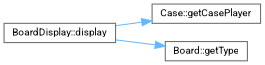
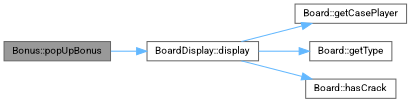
  digraph {
    fontname=Roboto
    rankdir=LR
    node [color=grey40 fillcolor=white fontname=Roboto fontsize=10 shape=box style=filled]
    edge [color=steelblue1 fontname=Roboto fontsize=10 labelfontname=Helvetica labelfontsize=10 style=solid]
+   n1 [color=gray40 fillcolor=grey60 fontcolor=black height=0.2 label="Bonus::popUpBonus" width=0.4]
    n2 [height=0.2 label="BoardDisplay::display" width=0.4]
-   n3 [height=0.2 label="Case::getCasePlayer" width=0.4]
+   n3 [height=0.2 label="Board::getCasePlayer" width=0.4]
    n4 [height=0.2 label="Board::getType" width=0.4]
+   n5 [height=0.2 label="Board::hasCrack" width=0.4]
+   n1 -> n2
    n2 -> n3
    n2 -> n4
+   n2 -> n5
  }
